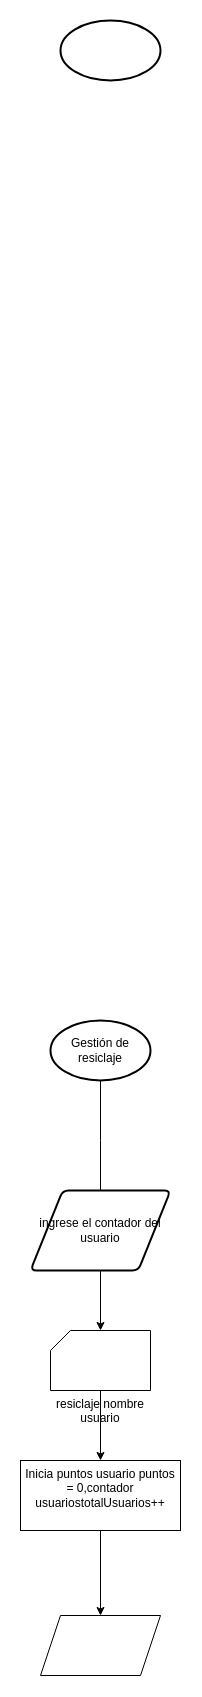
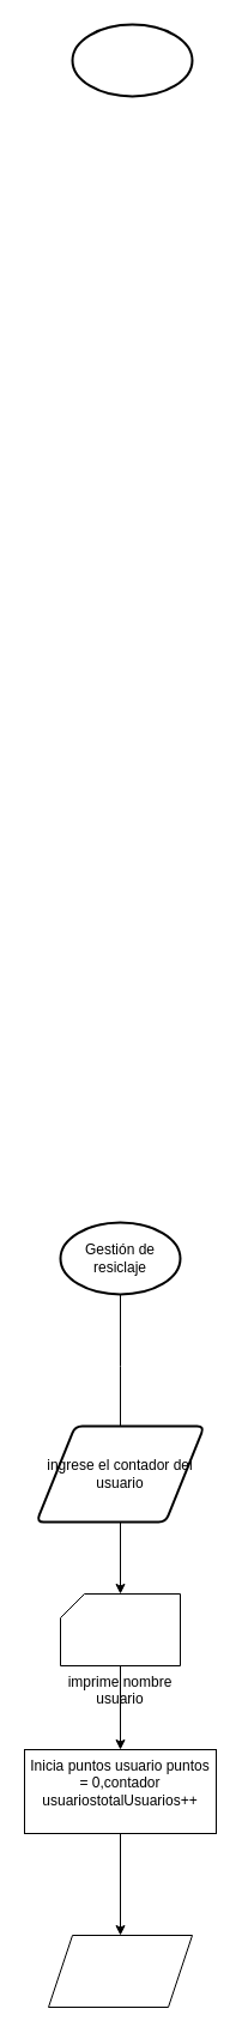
  <mxCell id="0" />
  <mxCell id="1" parent="0" />
  <mxCell id="2" value="" style="edgeStyle=orthogonalEdgeStyle;rounded=0;orthogonalLoop=1;jettySize=auto;html=1;" edge="1" parent="1" source="3"><mxGeometry relative="1" as="geometry"><mxPoint x="100" y="1200" as="targetPoint" /></mxGeometry></mxCell>
  <mxCell id="3" value="Gestión de resiclaje" style="strokeWidth=2;html=1;shape=mxgraph.flowchart.start_1;whiteSpace=wrap;" vertex="1" parent="1"><mxGeometry x="50" y="1020" width="100" height="60" as="geometry" /></mxCell>
  <mxCell id="4" value="" style="edgeStyle=orthogonalEdgeStyle;rounded=0;orthogonalLoop=1;jettySize=auto;html=1;" edge="1" parent="1"><mxGeometry relative="1" as="geometry"><mxPoint x="100" y="1260" as="sourcePoint" /><mxPoint x="100" y="1330" as="targetPoint" /></mxGeometry></mxCell>
  <mxCell id="5" value="" style="edgeStyle=orthogonalEdgeStyle;rounded=0;orthogonalLoop=1;jettySize=auto;html=1;" edge="1" parent="1" source="6" target="8"><mxGeometry relative="1" as="geometry" /></mxCell>
- <mxCell id="6" value="resiclaje nombre usuario" style="verticalLabelPosition=bottom;verticalAlign=top;html=1;shape=card;whiteSpace=wrap;size=20;arcSize=12;" vertex="1" parent="1"><mxGeometry x="50" y="1330" width="100" height="60" as="geometry" /></mxCell>
+ <mxCell id="6" value="imprime nombre usuario" style="verticalLabelPosition=bottom;verticalAlign=top;html=1;shape=card;whiteSpace=wrap;size=20;arcSize=12;" vertex="1" parent="1"><mxGeometry x="50" y="1330" width="100" height="60" as="geometry" /></mxCell>
  <mxCell id="7" value="" style="edgeStyle=orthogonalEdgeStyle;rounded=0;orthogonalLoop=1;jettySize=auto;html=1;" edge="1" parent="1" source="8" target="10"><mxGeometry relative="1" as="geometry" /></mxCell>
  <mxCell id="8" value="&lt;font&gt;Inicia puntos usuario puntos = 0,contador usuariostotalUsuarios++&lt;/font&gt;&lt;div&gt;&lt;font&gt;&lt;br&gt;&lt;/font&gt;&lt;/div&gt;" style="whiteSpace=wrap;html=1;verticalAlign=top;arcSize=12;" vertex="1" parent="1"><mxGeometry x="20" y="1460" width="160" height="70" as="geometry" /></mxCell>
  <mxCell id="9" value="ingrese el contador del usuario" style="shape=parallelogram;html=1;strokeWidth=2;perimeter=parallelogramPerimeter;whiteSpace=wrap;rounded=1;arcSize=12;size=0.23;" vertex="1" parent="1"><mxGeometry x="30" y="1190" width="140" height="80" as="geometry" /></mxCell>
  <mxCell id="10" value="" style="shape=parallelogram;perimeter=parallelogramPerimeter;whiteSpace=wrap;html=1;fixedSize=1;verticalAlign=top;arcSize=12;" vertex="1" parent="1"><mxGeometry x="40" y="1615" width="120" height="60" as="geometry" /></mxCell>
  <mxCell id="11" value="" style="strokeWidth=2;html=1;shape=mxgraph.flowchart.start_1;whiteSpace=wrap;" vertex="1" parent="1"><mxGeometry x="60" y="20" width="100" height="60" as="geometry" /></mxCell>
